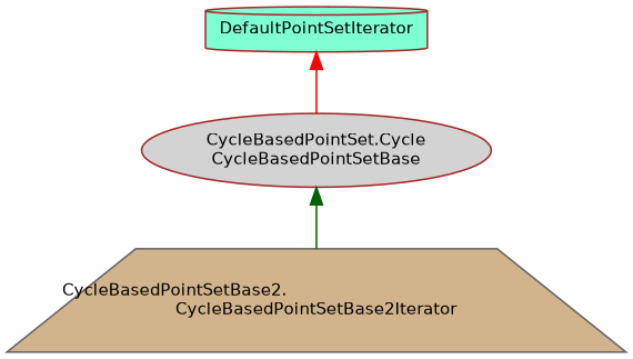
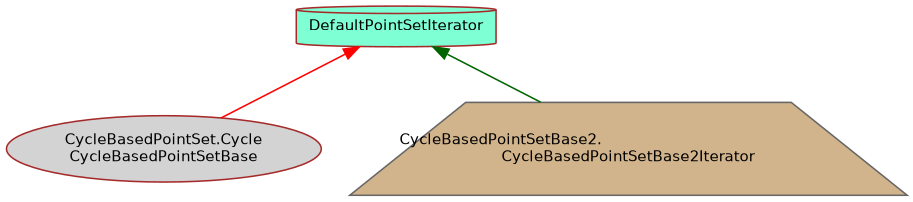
  digraph {
    node [color=brown fontname=Helvetica fontsize=10 style=filled]
    edge [dir=back fontname=Helvetica fontsize=10 labelfontname=Helvetica labelfontsize=10 style=solid]
    n1 [fillcolor=lightgrey fontcolor=black height=0.2 label="CycleBasedPointSet.Cycle\lCycleBasedPointSetBase" shape=ellipse width=0.4]
    n2 [color=gray40 fillcolor=tan height=0.2 label="CycleBasedPointSetBase2.\lCycleBasedPointSetBase2Iterator" shape=trapezium width=0.4]
    n3 [fillcolor=aquamarine height=0.2 label=DefaultPointSetIterator shape=cylinder width=0.4]
-   n1 -> n2 [color=darkgreen]
+   n3 -> n2 [color=darkgreen]
    n3 -> n1 [color=red]
  }
